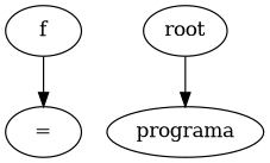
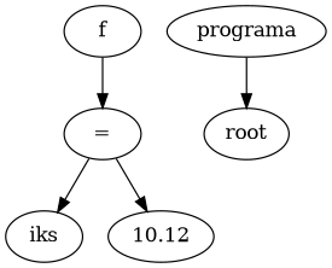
  digraph {
+   n1 [label=iks]
+   n2 [label=10.12]
    n3 [label="="]
    n4 [label=f]
    n5 [label=programa]
    n6 [label=root]
+   n3 -> n1
+   n3 -> n2
    n4 -> n3
-   n6 -> n5
+   n5 -> n6
  }
